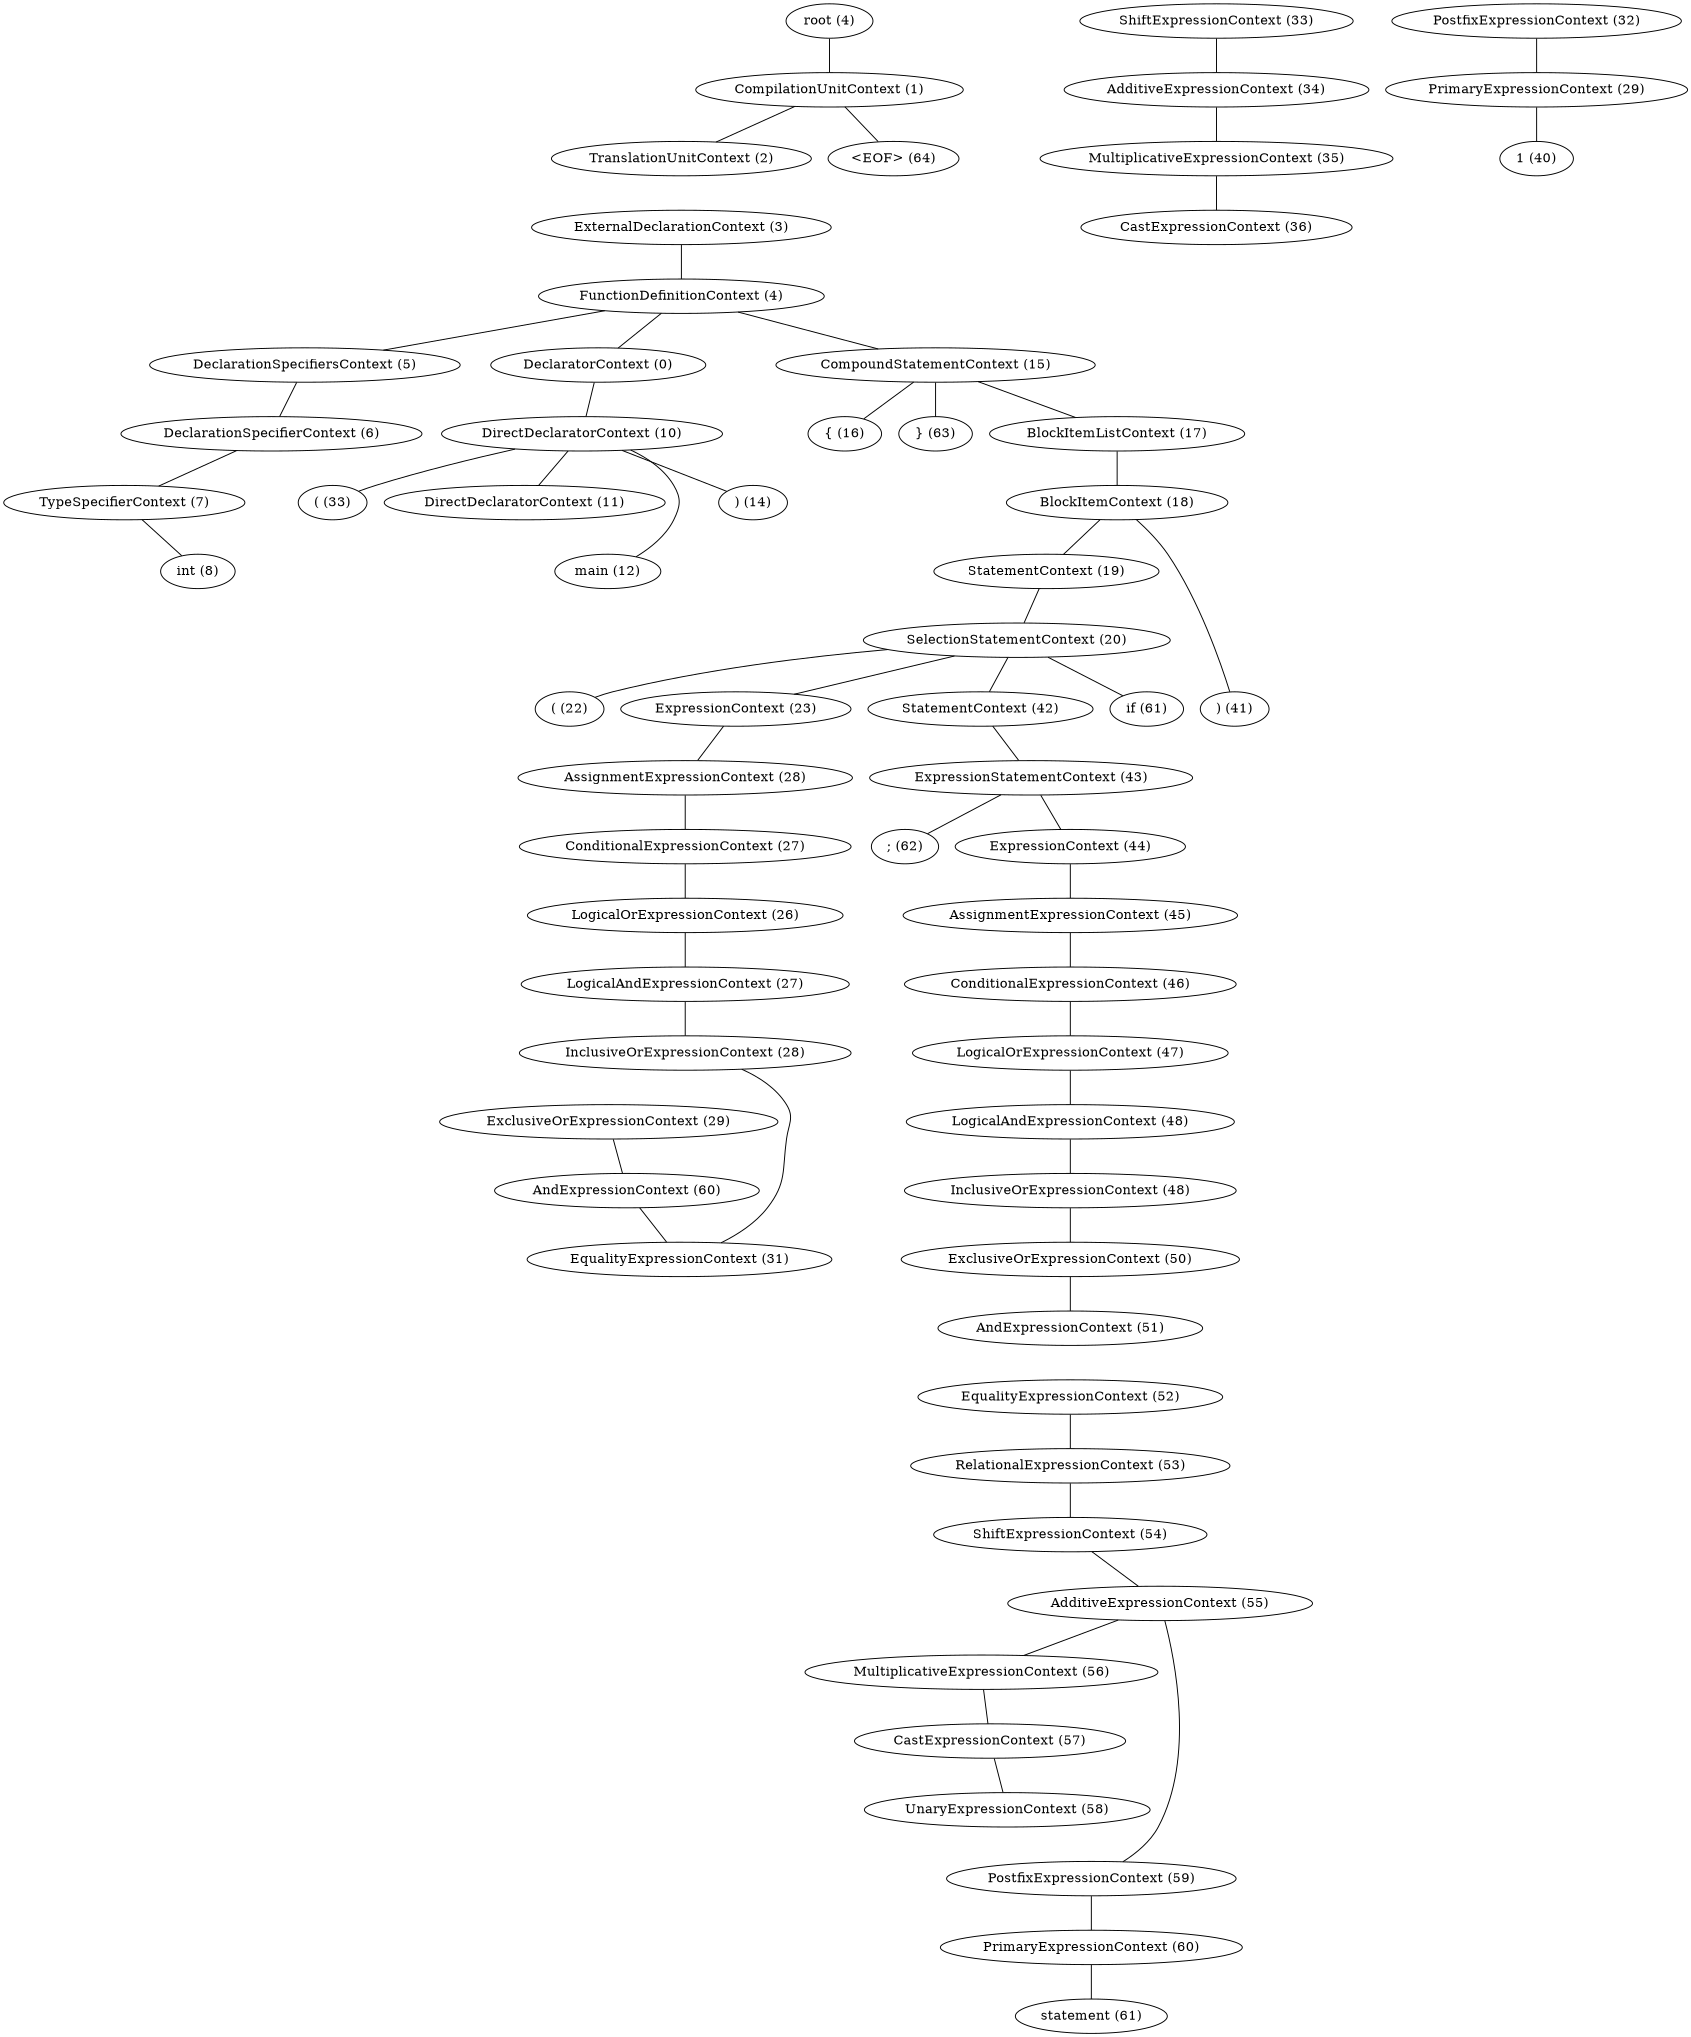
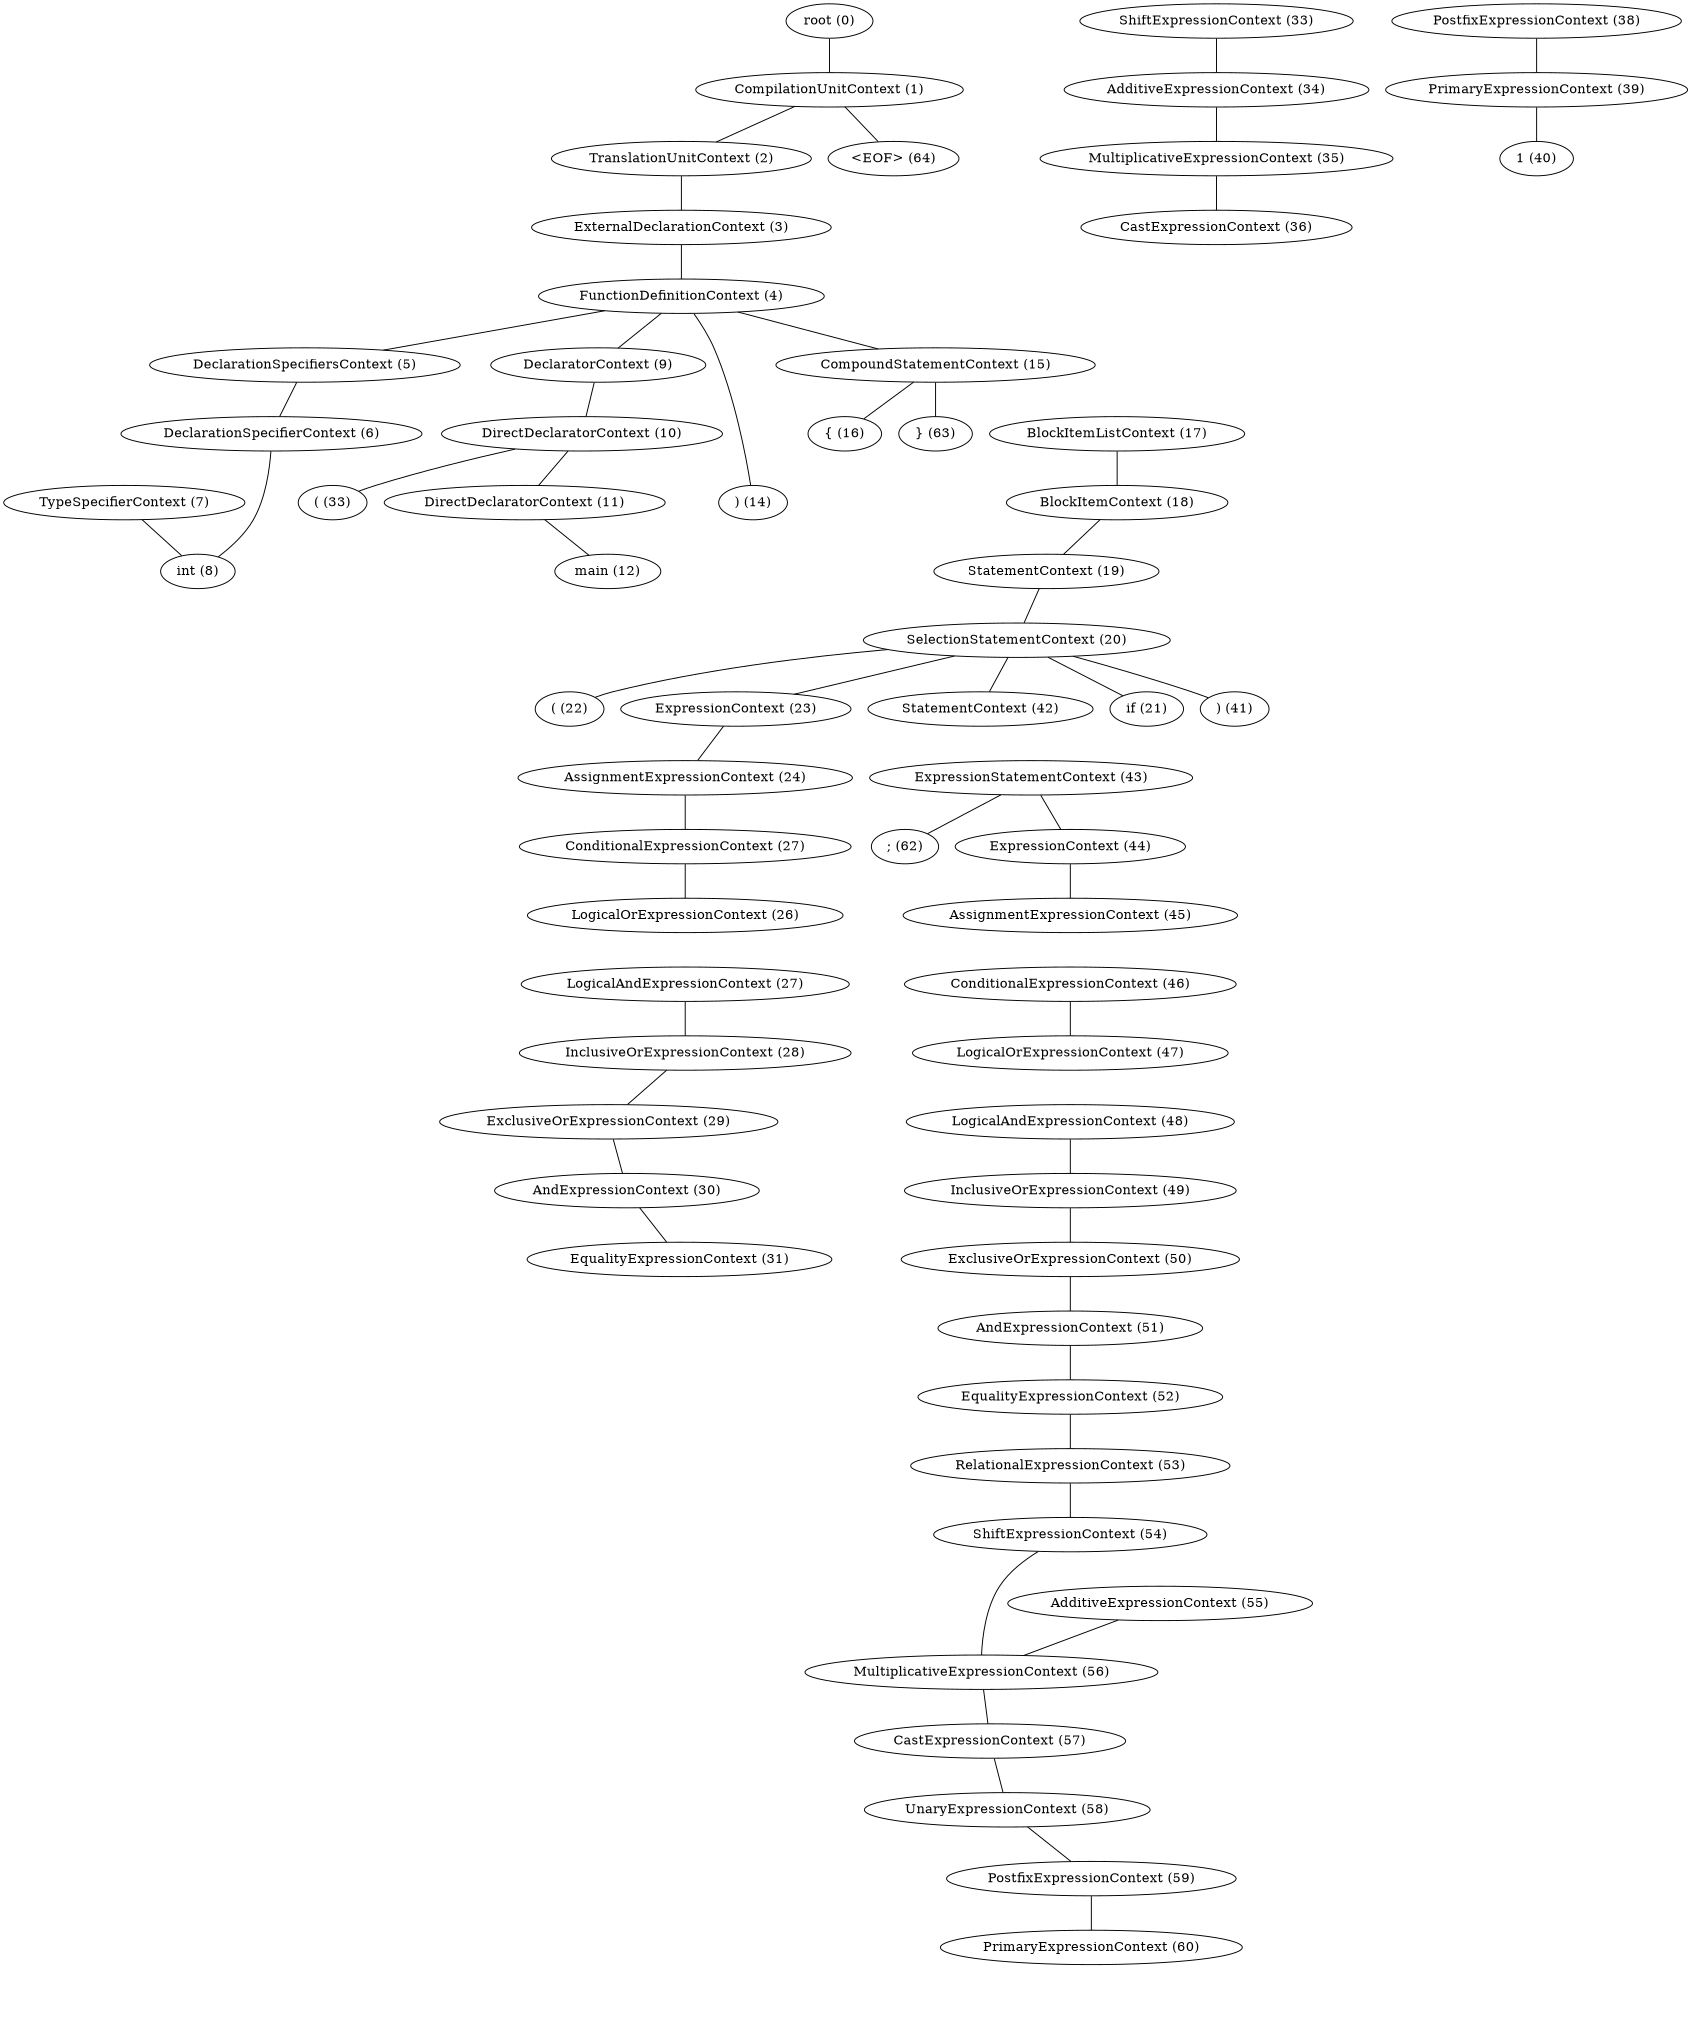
  graph {
-   n1 [label="root (4)"]
+   n1 [label="root (0)"]
    n2 [label="CompilationUnitContext (1)"]
    n3 [label="TranslationUnitContext (2)"]
    n4 [label="<EOF> (64)"]
    n5 [label="ExternalDeclarationContext (3)"]
    n6 [label="FunctionDefinitionContext (4)"]
    n7 [label="DeclarationSpecifiersContext (5)"]
-   n8 [label="DeclaratorContext (0)"]
+   n8 [label="DeclaratorContext (9)"]
    n9 [label="CompoundStatementContext (15)"]
    n10 [label="DeclarationSpecifierContext (6)"]
    n11 [label="DirectDeclaratorContext (10)"]
    n12 [label="{ (16)"]
    n13 [label="BlockItemListContext (17)"]
    n14 [label="} (63)"]
    n15 [label="TypeSpecifierContext (7)"]
    n16 [label="DirectDeclaratorContext (11)"]
    n17 [label="( (33)"]
    n18 [label=") (14)"]
    n19 [label="BlockItemContext (18)"]
    n20 [label="int (8)"]
    n21 [label="main (12)"]
    n22 [label="StatementContext (19)"]
    n23 [label="SelectionStatementContext (20)"]
-   n24 [label="if (61)"]
+   n24 [label="if (21)"]
    n25 [label="( (22)"]
    n26 [label="ExpressionContext (23)"]
    n27 [label=") (41)"]
    n28 [label="StatementContext (42)"]
-   n29 [label="AssignmentExpressionContext (28)"]
+   n29 [label="AssignmentExpressionContext (24)"]
    n30 [label="ExpressionStatementContext (43)"]
    n31 [label="ConditionalExpressionContext (27)"]
    n32 [label="ExpressionContext (44)"]
    n33 [label="; (62)"]
    n34 [label="LogicalOrExpressionContext (26)"]
    n35 [label="LogicalAndExpressionContext (27)"]
    n36 [label="InclusiveOrExpressionContext (28)"]
    n37 [label="ExclusiveOrExpressionContext (29)"]
-   n38 [label="AndExpressionContext (60)"]
+   n38 [label="AndExpressionContext (30)"]
    n39 [label="EqualityExpressionContext (31)"]
    n40 [label="ShiftExpressionContext (33)"]
    n41 [label="AdditiveExpressionContext (34)"]
    n42 [label="MultiplicativeExpressionContext (35)"]
    n43 [label="CastExpressionContext (36)"]
-   n44 [label="PostfixExpressionContext (32)"]
-   n45 [label="PrimaryExpressionContext (29)"]
+   n44 [label="PostfixExpressionContext (38)"]
+   n45 [label="PrimaryExpressionContext (39)"]
    n46 [label="1 (40)"]
    n47 [label="AssignmentExpressionContext (45)"]
    n48 [label="ConditionalExpressionContext (46)"]
    n49 [label="LogicalOrExpressionContext (47)"]
    n50 [label="LogicalAndExpressionContext (48)"]
-   n51 [label="InclusiveOrExpressionContext (48)"]
+   n51 [label="InclusiveOrExpressionContext (49)"]
    n52 [label="ExclusiveOrExpressionContext (50)"]
    n53 [label="AndExpressionContext (51)"]
    n54 [label="EqualityExpressionContext (52)"]
    n55 [label="RelationalExpressionContext (53)"]
    n56 [label="ShiftExpressionContext (54)"]
    n57 [label="AdditiveExpressionContext (55)"]
    n58 [label="MultiplicativeExpressionContext (56)"]
    n59 [label="CastExpressionContext (57)"]
    n60 [label="UnaryExpressionContext (58)"]
    n61 [label="PostfixExpressionContext (59)"]
    n62 [label="PrimaryExpressionContext (60)"]
-   n63 [label="statement (61)"]
    n1 -- n2
    n2 -- n3
    n2 -- n4
+   n3 -- n5
    n5 -- n6
    n6 -- n7
    n6 -- n8
    n6 -- n9
    n7 -- n10
    n8 -- n11
    n9 -- n12
-   n9 -- n13
    n9 -- n14
-   n10 -- n15
+   n10 -- n20
    n11 -- n16
    n11 -- n17
-   n11 -- n18
+   n6 -- n18
    n13 -- n19
    n15 -- n20
-   n11 -- n21
+   n16 -- n21
    n19 -- n22
    n22 -- n23
    n23 -- n24
    n23 -- n25
    n23 -- n26
-   n19 -- n27
+   n23 -- n27
    n23 -- n28
    n26 -- n29
-   n28 -- n30
    n29 -- n31
    n30 -- n32
    n30 -- n33
    n31 -- n34
    n32 -- n47
-   n34 -- n35
    n35 -- n36
-   n36 -- n39
+   n36 -- n37
    n37 -- n38
    n38 -- n39
    n40 -- n41
    n41 -- n42
    n42 -- n43
    n44 -- n45
    n45 -- n46
-   n47 -- n48
    n48 -- n49
-   n49 -- n50
    n50 -- n51
    n51 -- n52
    n52 -- n53
+   n53 -- n54
    n54 -- n55
    n55 -- n56
-   n56 -- n57
+   n56 -- n58
    n57 -- n58
    n58 -- n59
    n59 -- n60
-   n57 -- n61
+   n60 -- n61
    n61 -- n62
-   n62 -- n63
  }
